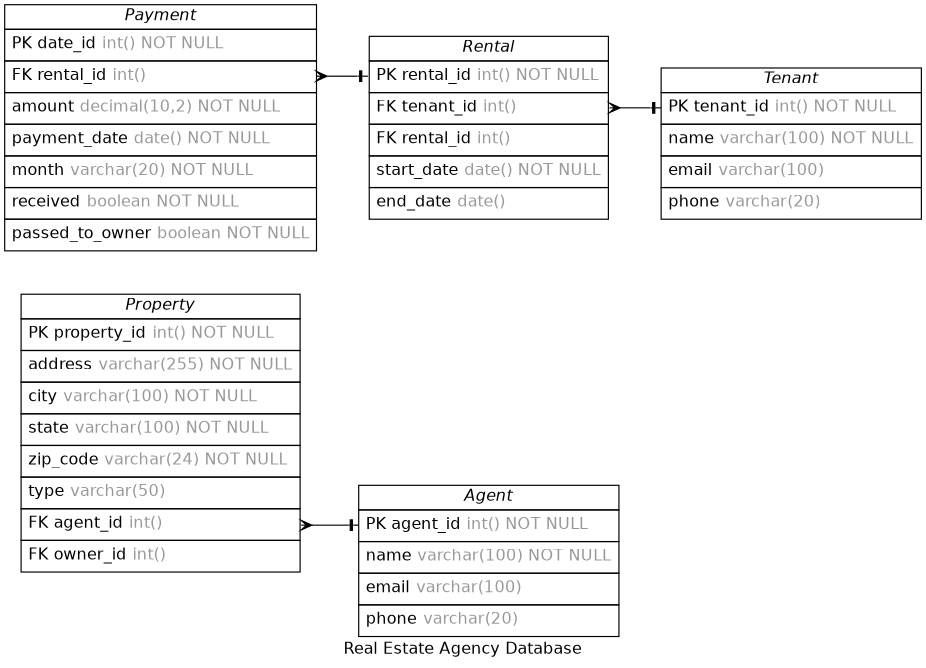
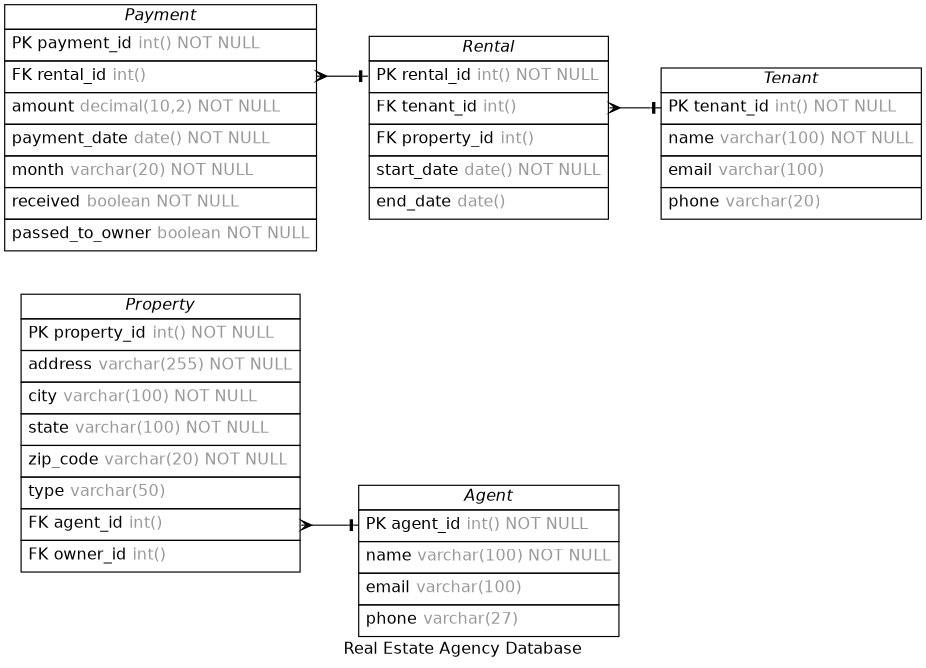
  digraph {
    concentrate=true
    fontname="DejaVu Sans"
    label="Real Estate Agency Database"
    nodesep=0.5
    rankdir=LR
    splines=spline
    node [fontname="DejaVu Sans" shape=plain]
    edge [arrowhead=noneotee arrowsize=0.9 arrowtail=ocrow dir=both fontname="DejaVu Sans" fontsize=12 labelangle=32 labeldistance=1.8 penwidth=1.0]
-   n1 [label=<         <table border="0" cellborder="1" cellspacing="0" >         <tr><td><i>Agent</i></td></tr>         <tr><td port="agent_id" align="left" cellpadding="5">PK agent_id <font color="grey60">int() NOT NULL</font></td></tr>         <tr><td port="name" align="left" cellpadding="5">name <font color="grey60">varchar(100) NOT NULL</font></td></tr>         <tr><td port="email" align="left" cellpadding="5">email <font color="grey60">varchar(100)</font></td></tr>         <tr><td port="phone" align="left" cellpadding="5">phone <font color="grey60">varchar(20)</font></td></tr>     </table>>]
-   n2 [label=<         <table border="0" cellborder="1" cellspacing="0" >         <tr><td><i>Property</i></td></tr>         <tr><td port="property_id" align="left" cellpadding="5">PK property_id <font color="grey60">int() NOT NULL</font></td></tr>         <tr><td port="address" align="left" cellpadding="5">address <font color="grey60">varchar(255) NOT NULL</font></td></tr>         <tr><td port="city" align="left" cellpadding="5">city <font color="grey60">varchar(100) NOT NULL</font></td></tr>         <tr><td port="state" align="left" cellpadding="5">state <font color="grey60">varchar(100) NOT NULL</font></td></tr>         <tr><td port="zip_code" align="left" cellpadding="5">zip_code <font color="grey60">varchar(24) NOT NULL</font></td></tr>         <tr><td port="type" align="left" cellpadding="5">type <font color="grey60">varchar(50)</font></td></tr>         <tr><td port="agent_id" align="left" cellpadding="5">FK agent_id <font color="grey60">int()</font></td></tr>         <tr><td port="owner_id" align="left" cellpadding="5">FK owner_id <font color="grey60">int()</font></td></tr>     </table>>]
+   n1 [label=<         <table border="0" cellborder="1" cellspacing="0" >         <tr><td><i>Agent</i></td></tr>         <tr><td port="agent_id" align="left" cellpadding="5">PK agent_id <font color="grey60">int() NOT NULL</font></td></tr>         <tr><td port="name" align="left" cellpadding="5">name <font color="grey60">varchar(100) NOT NULL</font></td></tr>         <tr><td port="email" align="left" cellpadding="5">email <font color="grey60">varchar(100)</font></td></tr>         <tr><td port="phone" align="left" cellpadding="5">phone <font color="grey60">varchar(27)</font></td></tr>     </table>>]
+   n2 [label=<         <table border="0" cellborder="1" cellspacing="0" >         <tr><td><i>Property</i></td></tr>         <tr><td port="property_id" align="left" cellpadding="5">PK property_id <font color="grey60">int() NOT NULL</font></td></tr>         <tr><td port="address" align="left" cellpadding="5">address <font color="grey60">varchar(255) NOT NULL</font></td></tr>         <tr><td port="city" align="left" cellpadding="5">city <font color="grey60">varchar(100) NOT NULL</font></td></tr>         <tr><td port="state" align="left" cellpadding="5">state <font color="grey60">varchar(100) NOT NULL</font></td></tr>         <tr><td port="zip_code" align="left" cellpadding="5">zip_code <font color="grey60">varchar(20) NOT NULL</font></td></tr>         <tr><td port="type" align="left" cellpadding="5">type <font color="grey60">varchar(50)</font></td></tr>         <tr><td port="agent_id" align="left" cellpadding="5">FK agent_id <font color="grey60">int()</font></td></tr>         <tr><td port="owner_id" align="left" cellpadding="5">FK owner_id <font color="grey60">int()</font></td></tr>     </table>>]
    n3 [label=<         <table border="0" cellborder="1" cellspacing="0" >         <tr><td><i>Tenant</i></td></tr>         <tr><td port="tenant_id" align="left" cellpadding="5">PK tenant_id <font color="grey60">int() NOT NULL</font></td></tr>         <tr><td port="name" align="left" cellpadding="5">name <font color="grey60">varchar(100) NOT NULL</font></td></tr>         <tr><td port="email" align="left" cellpadding="5">email <font color="grey60">varchar(100)</font></td></tr>         <tr><td port="phone" align="left" cellpadding="5">phone <font color="grey60">varchar(20)</font></td></tr>     </table>>]
-   n4 [label=<         <table border="0" cellborder="1" cellspacing="0" >         <tr><td><i>Rental</i></td></tr>         <tr><td port="rental_id" align="left" cellpadding="5">PK rental_id <font color="grey60">int() NOT NULL</font></td></tr>         <tr><td port="tenant_id" align="left" cellpadding="5">FK tenant_id <font color="grey60">int()</font></td></tr>         <tr><td port="property_id" align="left" cellpadding="5">FK rental_id <font color="grey60">int()</font></td></tr>         <tr><td port="start_date" align="left" cellpadding="5">start_date <font color="grey60">date() NOT NULL</font></td></tr>         <tr><td port="end_date" align="left" cellpadding="5">end_date <font color="grey60">date()</font></td></tr>     </table>>]
-   n5 [label=<         <table border="0" cellborder="1" cellspacing="0" >         <tr><td><i>Payment</i></td></tr>         <tr><td port="payment_id" align="left" cellpadding="5">PK date_id <font color="grey60">int() NOT NULL</font></td></tr>         <tr><td port="rental_id" align="left" cellpadding="5">FK rental_id <font color="grey60">int()</font></td></tr>         <tr><td port="amount" align="left" cellpadding="5">amount <font color="grey60">decimal(10,2) NOT NULL</font></td></tr>         <tr><td port="payment_date" align="left" cellpadding="5">payment_date <font color="grey60">date() NOT NULL</font></td></tr>         <tr><td port="month" align="left" cellpadding="5">month <font color="grey60">varchar(20) NOT NULL</font></td></tr>         <tr><td port="received" align="left" cellpadding="5">received <font color="grey60">boolean NOT NULL</font></td></tr>         <tr><td port="passed_to_owner" align="left" cellpadding="5">passed_to_owner <font color="grey60">boolean NOT NULL</font></td></tr>     </table>>]
+   n4 [label=<         <table border="0" cellborder="1" cellspacing="0" >         <tr><td><i>Rental</i></td></tr>         <tr><td port="rental_id" align="left" cellpadding="5">PK rental_id <font color="grey60">int() NOT NULL</font></td></tr>         <tr><td port="tenant_id" align="left" cellpadding="5">FK tenant_id <font color="grey60">int()</font></td></tr>         <tr><td port="property_id" align="left" cellpadding="5">FK property_id <font color="grey60">int()</font></td></tr>         <tr><td port="start_date" align="left" cellpadding="5">start_date <font color="grey60">date() NOT NULL</font></td></tr>         <tr><td port="end_date" align="left" cellpadding="5">end_date <font color="grey60">date()</font></td></tr>     </table>>]
+   n5 [label=<         <table border="0" cellborder="1" cellspacing="0" >         <tr><td><i>Payment</i></td></tr>         <tr><td port="payment_id" align="left" cellpadding="5">PK payment_id <font color="grey60">int() NOT NULL</font></td></tr>         <tr><td port="rental_id" align="left" cellpadding="5">FK rental_id <font color="grey60">int()</font></td></tr>         <tr><td port="amount" align="left" cellpadding="5">amount <font color="grey60">decimal(10,2) NOT NULL</font></td></tr>         <tr><td port="payment_date" align="left" cellpadding="5">payment_date <font color="grey60">date() NOT NULL</font></td></tr>         <tr><td port="month" align="left" cellpadding="5">month <font color="grey60">varchar(20) NOT NULL</font></td></tr>         <tr><td port="received" align="left" cellpadding="5">received <font color="grey60">boolean NOT NULL</font></td></tr>         <tr><td port="passed_to_owner" align="left" cellpadding="5">passed_to_owner <font color="grey60">boolean NOT NULL</font></td></tr>     </table>>]
    n2 -> n1 [headport=agent_id tailport=agent_id]
    n4 -> n3 [headport=tenant_id tailport=tenant_id]
    n5 -> n4 [headport=rental_id tailport=rental_id]
  }
